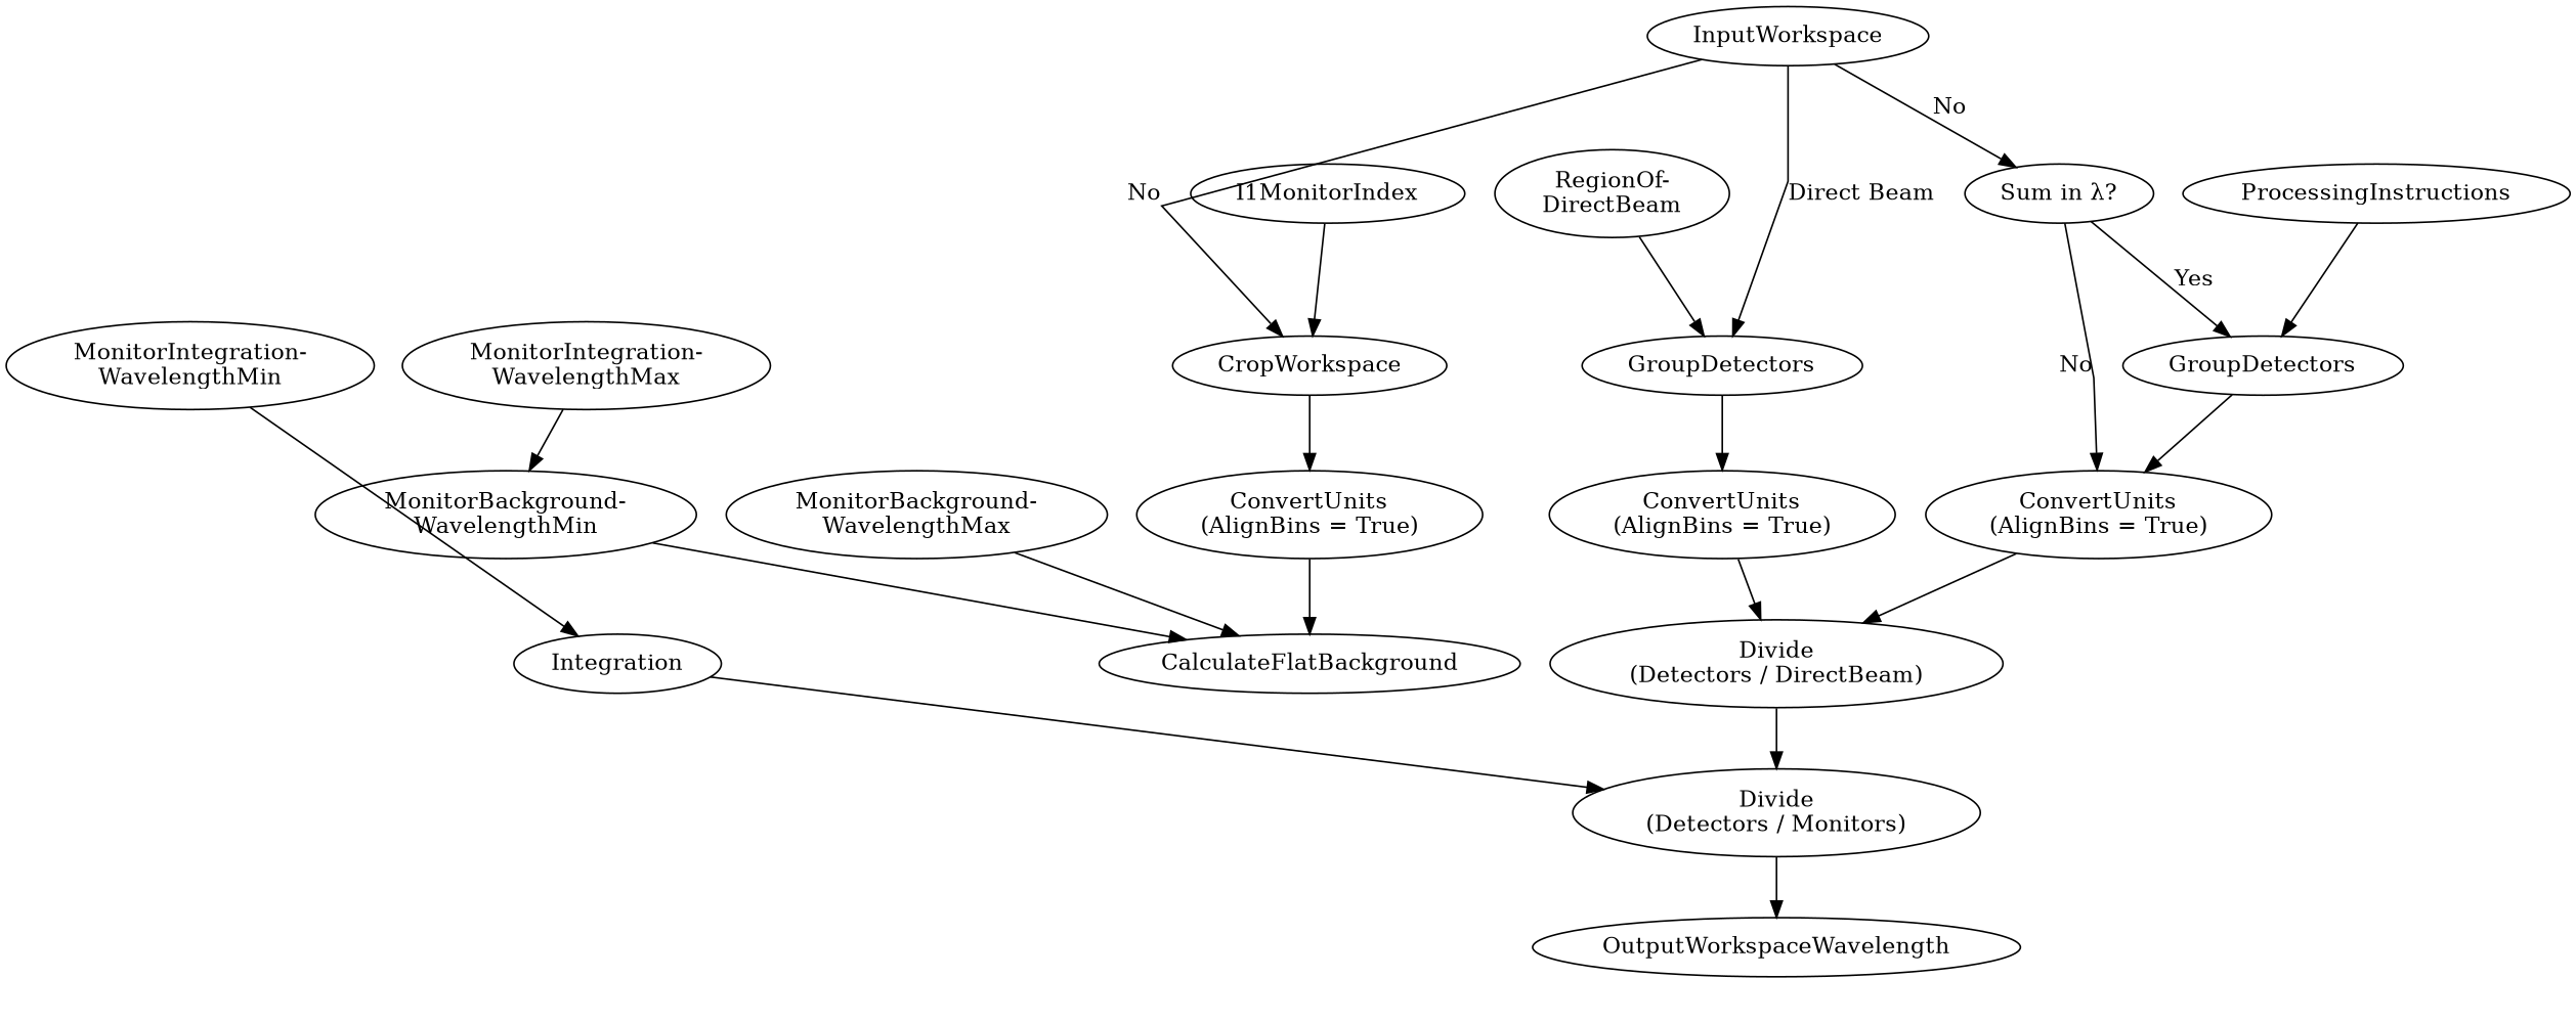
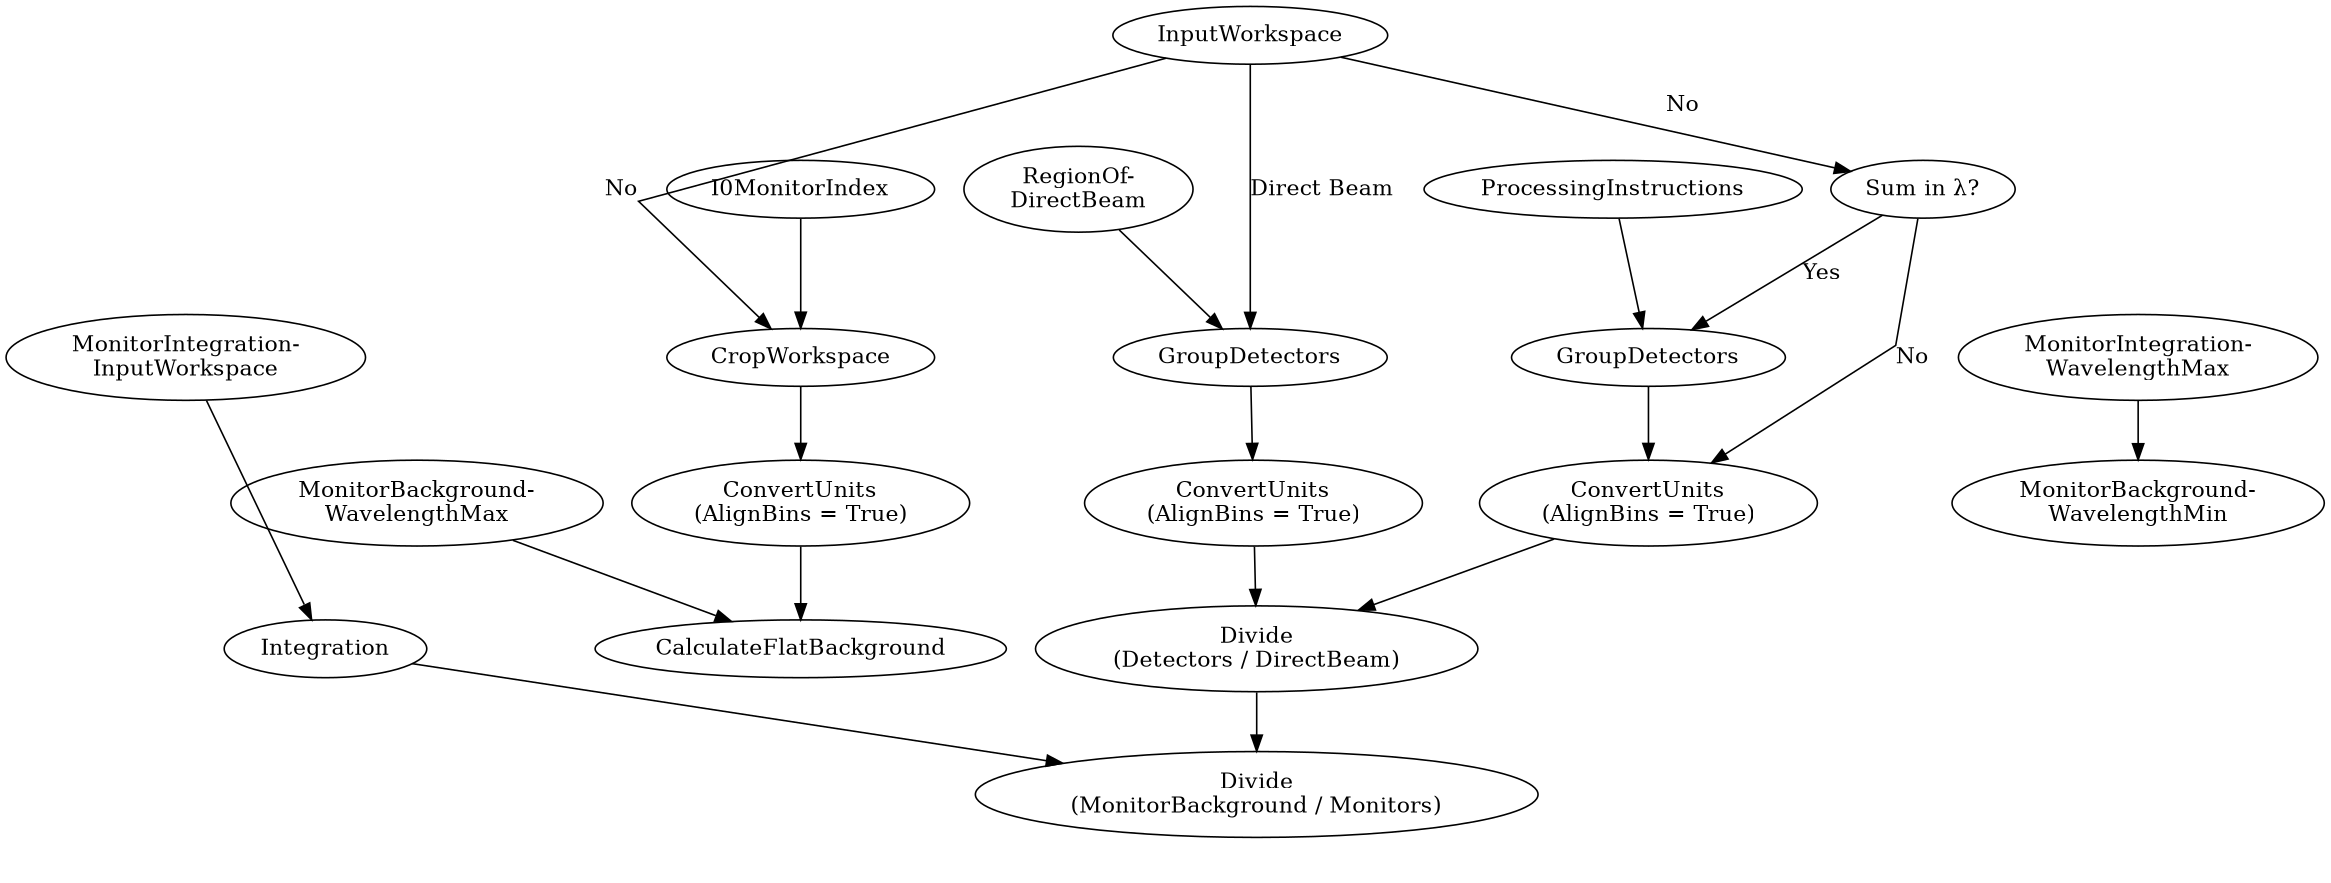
  digraph {
    label="\n"
    rankdir=TB
    splines=line
    n1 [label=GroupDetectors]
    n2 [group=g11 label=CropWorkspace]
    n3 [label=GroupDetectors]
    n4 [label="ConvertUnits\n(AlignBins = True)"]
    n5 [label="ConvertUnits\n(AlignBins = True)"]
    n6 [group=g11 label="ConvertUnits\n(AlignBins = True)"]
    n7 [label="MonitorIntegration-\nWavelengthMax"]
-   n8 [label="MonitorIntegration-\nWavelengthMin"]
+   n8 [label="MonitorIntegration-\nInputWorkspace"]
    n9 [group=g11 label=Integration]
    n10 [group=g1 label="Divide\n(Detectors / DirectBeam)"]
    n11 [label="MonitorBackground-\nWavelengthMin"]
    n12 [label="MonitorBackground-\nWavelengthMax"]
    n13 [label=InputWorkspace]
-   n14 [label=OutputWorkspaceWavelength]
    n15 [label=ProcessingInstructions]
-   n16 [label=I1MonitorIndex]
+   n16 [label=I0MonitorIndex]
    n17 [label="RegionOf-\nDirectBeam"]
    n18 [label="Sum in &lambda;?"]
    n19 [group=g11 label=CalculateFlatBackground]
-   n20 [group=g1 label="Divide\n(Detectors / Monitors)"]
+   n20 [group=g1 label="Divide\n(MonitorBackground / Monitors)"]
    subgraph sub_1 {
      rank=same
      n1
      n2
      n3
    }
    subgraph sub_2 {
      rank=same
      n4
      n5
      n6
    }
    subgraph sub_3 {
      rank=same
      n7
      n8
    }
    subgraph sub_4 {
      rank=same
      n9
      n10
    }
    subgraph sub_5 {
      rank=same
      n11
      n12
    }
    subgraph sub_6 {
      n7
      n8
      n11
      n12
      n13
-     n14
      n15
      n16
      n17
    }
    subgraph sub_7 {
      n18
    }
    subgraph sub_8 {
      n1
      n2
      n3
      n4
      n5
      n6
      n9
      n10
      n19
      n20
    }
    subgraph sub_9 {
    }
    subgraph sub_10 {
    }
    n1 -> n4
    n2 -> n6
    n3 -> n5
    n4 -> n10
    n5 -> n10
    n6 -> n19
    n7 -> n11
    n8 -> n9
    n9 -> n20
    n10 -> n20
-   n11 -> n19
    n12 -> n19
    n13 -> n2 [label=No]
    n13 -> n3 [label="Direct Beam"]
    n13 -> n18 [label=No]
    n15 -> n1
    n16 -> n2
    n17 -> n3
    n18 -> n1 [label=Yes]
    n18 -> n4 [label=No]
-   n20 -> n14
  }
